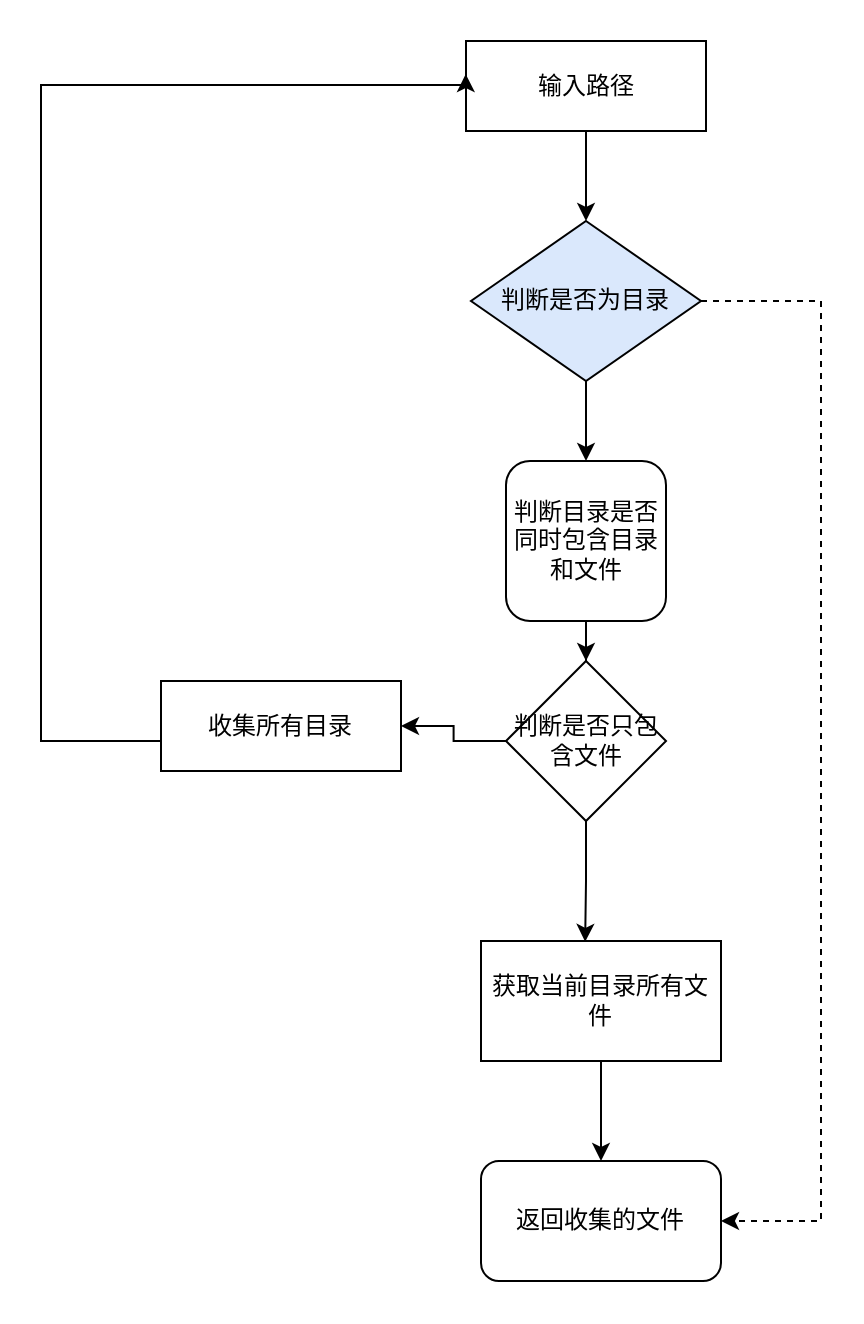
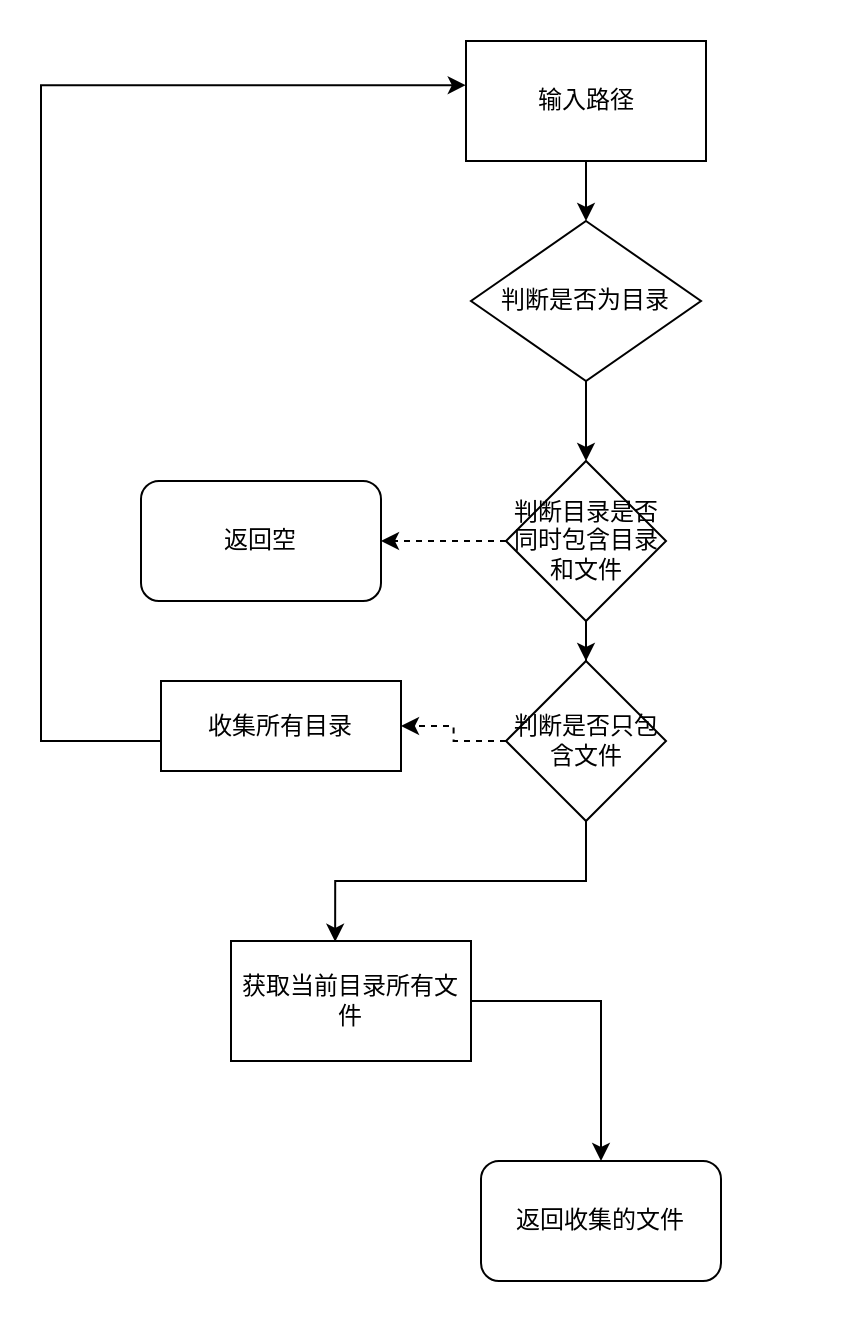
  <mxCell id="0" />
  <mxCell id="1" parent="0" />
  <mxCell id="2" style="edgeStyle=orthogonalEdgeStyle;rounded=0;orthogonalLoop=1;jettySize=auto;html=1;" edge="1" parent="1" source="3" target="6"><mxGeometry relative="1" as="geometry" /></mxCell>
- <mxCell id="3" value="输入路径" style="rounded=0;whiteSpace=wrap;html=1;" vertex="1" parent="1"><mxGeometry x="232.5" y="20" width="120" height="45" as="geometry" /></mxCell>
- <mxCell id="4" style="edgeStyle=orthogonalEdgeStyle;rounded=0;orthogonalLoop=1;jettySize=auto;html=1;entryX=1;entryY=0.5;entryDx=0;entryDy=0;dashed=1;" edge="1" parent="1" source="6" target="9"><mxGeometry relative="1" as="geometry"><mxPoint x="420" y="570" as="targetPoint" /><Array as="points"><mxPoint x="410" y="150" /><mxPoint x="410" y="610" /></Array></mxGeometry></mxCell>
+ <mxCell id="3" value="输入路径" style="rounded=0;whiteSpace=wrap;html=1;" vertex="1" parent="1"><mxGeometry x="232.5" width="120" height="60" as="geometry" y="20" /></mxCell>
  <mxCell id="5" style="edgeStyle=orthogonalEdgeStyle;rounded=0;orthogonalLoop=1;jettySize=auto;html=1;" edge="1" parent="1" source="6" target="12"><mxGeometry relative="1" as="geometry" /></mxCell>
- <mxCell id="6" value="判断是否为目录" style="rhombus;whiteSpace=wrap;html=1;fillColor=#dae8fc;" vertex="1" parent="1"><mxGeometry x="235" y="110" width="115" height="80" as="geometry" /></mxCell>
+ <mxCell id="6" value="判断是否为目录" style="rhombus;whiteSpace=wrap;html=1;" vertex="1" parent="1"><mxGeometry x="235" y="110" width="115" height="80" as="geometry" /></mxCell>
  <mxCell id="7" style="edgeStyle=orthogonalEdgeStyle;rounded=0;orthogonalLoop=1;jettySize=auto;html=1;" edge="1" parent="1" source="8" target="9"><mxGeometry relative="1" as="geometry" /></mxCell>
- <mxCell id="8" value="获取当前目录所有文件" style="whiteSpace=wrap;html=1;rounded=0;" vertex="1" parent="1"><mxGeometry x="240" y="470" width="120" height="60" as="geometry" /></mxCell>
+ <mxCell id="8" value="获取当前目录所有文件" style="whiteSpace=wrap;html=1;rounded=0;" vertex="1" parent="1"><mxGeometry x="115" y="470" width="120" height="60" as="geometry" /></mxCell>
  <mxCell id="9" value="返回收集的文件" style="rounded=1;whiteSpace=wrap;html=1;" vertex="1" parent="1"><mxGeometry x="240" y="580" width="120" height="60" as="geometry" /></mxCell>
+ <mxCell id="10" style="edgeStyle=orthogonalEdgeStyle;rounded=0;orthogonalLoop=1;jettySize=auto;html=1;dashed=1;" edge="1" parent="1" source="12" target="13"><mxGeometry relative="1" as="geometry"><mxPoint x="170" y="270" as="targetPoint" /></mxGeometry></mxCell>
  <mxCell id="11" value="" style="edgeStyle=orthogonalEdgeStyle;rounded=0;orthogonalLoop=1;jettySize=auto;html=1;" edge="1" parent="1" source="12" target="15"><mxGeometry relative="1" as="geometry" /></mxCell>
- <mxCell id="12" value="判断目录是否同时包含目录和文件" style="whiteSpace=wrap;html=1;direction=west;rounded=1;" vertex="1" parent="1"><mxGeometry x="252.5" y="230" width="80" height="80" as="geometry" /></mxCell>
- <mxCell id="14" style="edgeStyle=orthogonalEdgeStyle;rounded=0;orthogonalLoop=1;jettySize=auto;html=1;dashed=0;" edge="1" parent="1" source="15" target="17"><mxGeometry relative="1" as="geometry"><mxPoint x="190" y="370" as="targetPoint" /></mxGeometry></mxCell>
+ <mxCell id="12" value="判断目录是否同时包含目录和文件" style="rhombus;whiteSpace=wrap;html=1;direction=west;" vertex="1" parent="1"><mxGeometry x="252.5" y="230" width="80" height="80" as="geometry" /></mxCell>
+ <mxCell id="13" value="返回空" style="rounded=1;whiteSpace=wrap;html=1;" vertex="1" parent="1"><mxGeometry x="70" y="240" width="120" height="60" as="geometry" /></mxCell>
+ <mxCell id="14" style="edgeStyle=orthogonalEdgeStyle;rounded=0;orthogonalLoop=1;jettySize=auto;html=1;dashed=1;" edge="1" parent="1" source="15" target="17"><mxGeometry relative="1" as="geometry"><mxPoint x="190" y="370" as="targetPoint" /></mxGeometry></mxCell>
  <mxCell id="15" value="判断是否只包含文件" style="rhombus;whiteSpace=wrap;html=1;" vertex="1" parent="1"><mxGeometry x="252.5" y="330" width="80" height="80" as="geometry" /></mxCell>
  <mxCell id="16" style="edgeStyle=orthogonalEdgeStyle;rounded=0;orthogonalLoop=1;jettySize=auto;html=1;exitX=0.5;exitY=1;exitDx=0;exitDy=0;entryX=0.434;entryY=0.007;entryDx=0;entryDy=0;entryPerimeter=0;" edge="1" parent="1" source="15" target="8"><mxGeometry relative="1" as="geometry" /></mxCell>
  <mxCell id="17" value="收集所有目录" style="rounded=0;whiteSpace=wrap;html=1;" vertex="1" parent="1"><mxGeometry x="80" y="340" width="120" height="45" as="geometry" /></mxCell>
  <mxCell id="18" style="edgeStyle=orthogonalEdgeStyle;rounded=0;orthogonalLoop=1;jettySize=auto;html=1;entryX=-0.001;entryY=0.368;entryDx=0;entryDy=0;entryPerimeter=0;" edge="1" parent="1" source="17" target="3"><mxGeometry relative="1" as="geometry"><Array as="points"><mxPoint x="20" y="370" /><mxPoint x="20" y="42" /></Array></mxGeometry></mxCell>
